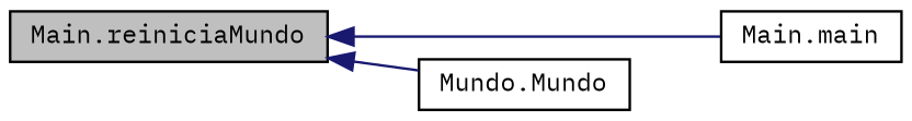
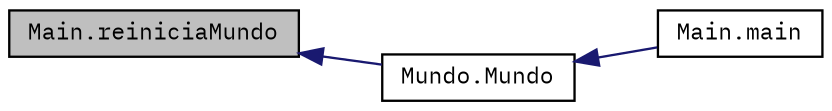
  digraph {
    fontname="IBM Plex Mono"
    rankdir=LR
    node [color=black fillcolor=white fontname="IBM Plex Mono" fontsize=10 shape=record style=filled]
    edge [color=midnightblue dir=back fontname="IBM Plex Mono" fontsize=10 labelfontname=Helvetica labelfontsize=10 style=solid]
    n1 [fillcolor=grey75 fontcolor=black height=0.2 label="Main.reiniciaMundo" width=0.4]
    n2 [height=0.2 label="Main.main" width=0.4]
    n3 [height=0.2 label="Mundo.Mundo" width=0.4]
-   n1 -> n2
+   n3 -> n2
    n1 -> n3
  }
